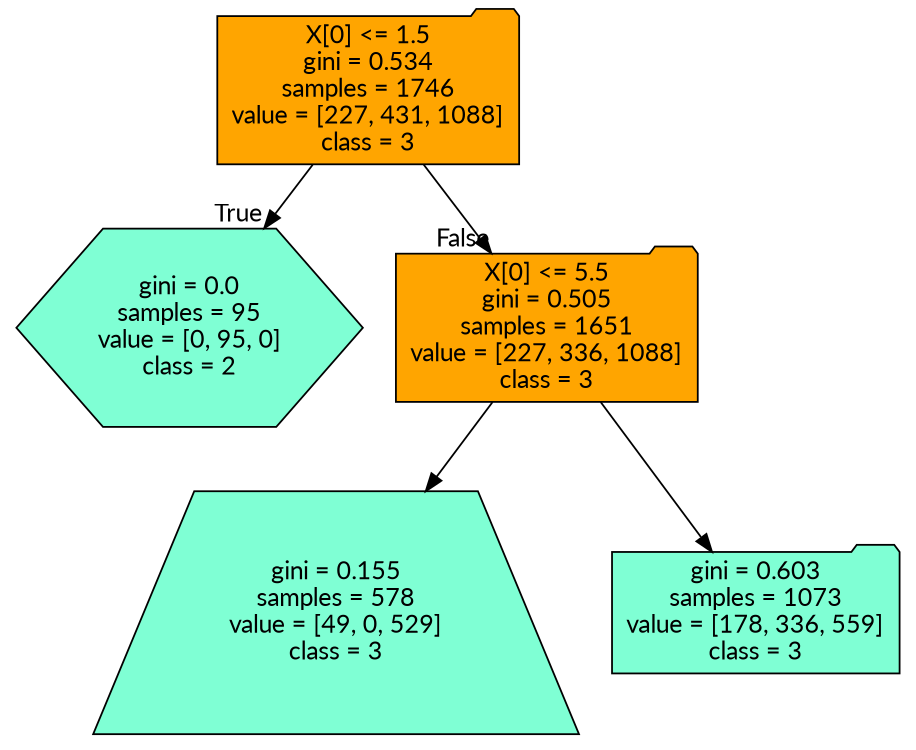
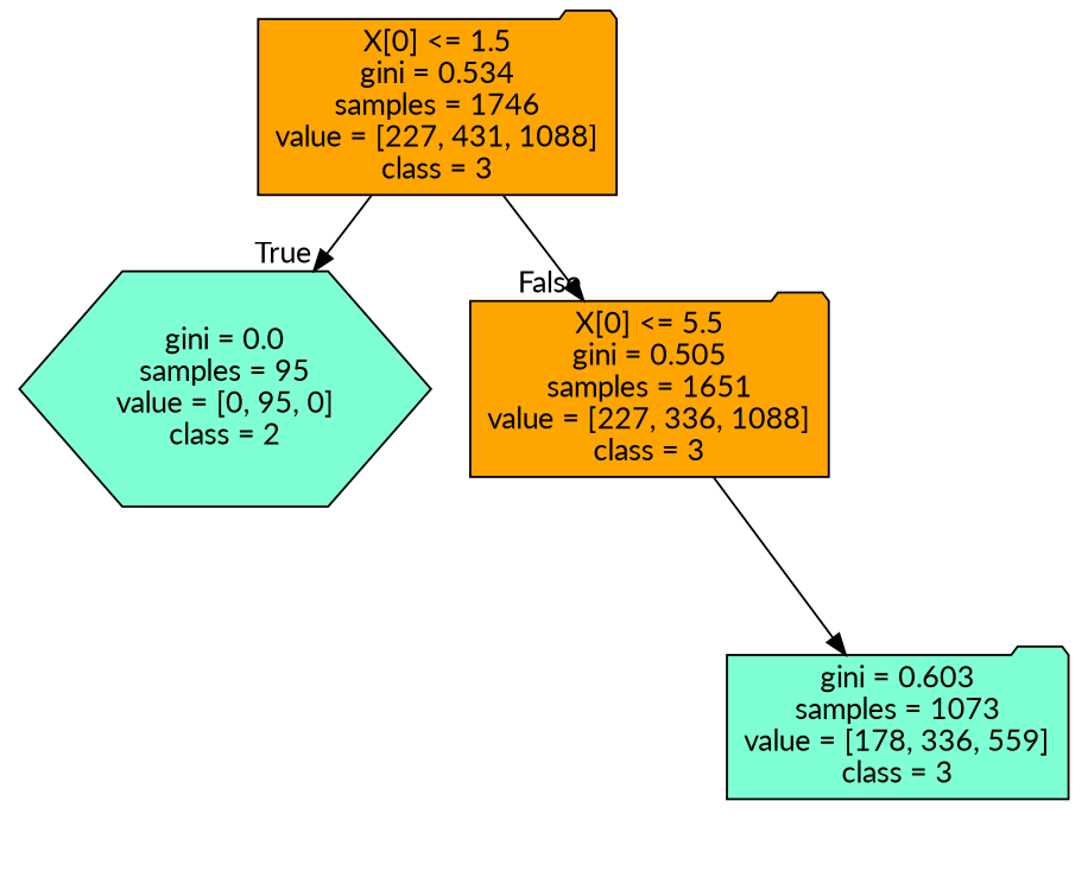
  digraph {
    fontname=Lato
    node [color=black fillcolor=aquamarine fontname=Lato shape=folder style=filled]
    edge [fontname=Lato]
    n1 [fillcolor=orange label="X[0] <= 1.5\ngini = 0.534\nsamples = 1746\nvalue = [227, 431, 1088]\nclass = 3"]
    n2 [label="gini = 0.0\nsamples = 95\nvalue = [0, 95, 0]\nclass = 2" shape=hexagon]
    n3 [fillcolor=orange label="X[0] <= 5.5\ngini = 0.505\nsamples = 1651\nvalue = [227, 336, 1088]\nclass = 3"]
-   n4 [label="gini = 0.155\nsamples = 578\nvalue = [49, 0, 529]\nclass = 3" shape=trapezium]
    n5 [label="gini = 0.603\nsamples = 1073\nvalue = [178, 336, 559]\nclass = 3"]
    n1 -> n2 [headlabel=True labelangle=45 labeldistance=2.5]
    n1 -> n3 [headlabel=False labelangle=-45 labeldistance=2.5]
-   n3 -> n4
    n3 -> n5
  }
